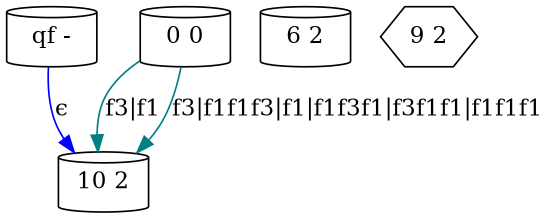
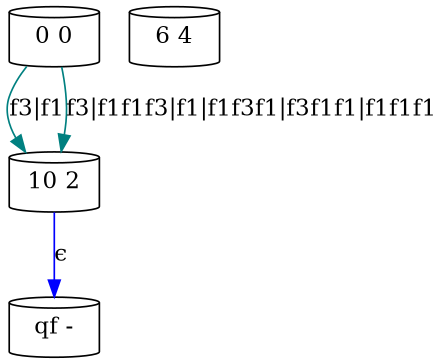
  digraph {
    node [shape=cylinder]
    edge [color=teal]
    "10 2"
    "qf -"
-   "6 2"
-   "9 2" [shape=hexagon]
+   "6 2" [label="6 4"]
    "0 0"
-   "qf -" -> "10 2" [color=blue label="ϵ"]
+   "10 2" -> "qf -" [color=blue label="ϵ"]
    "0 0" -> "10 2" [label="f3|f1"]
    "0 0" -> "10 2" [label="f3|f1f1f3|f1|f1f3f1|f3f1f1|f1f1f1"]
  }
